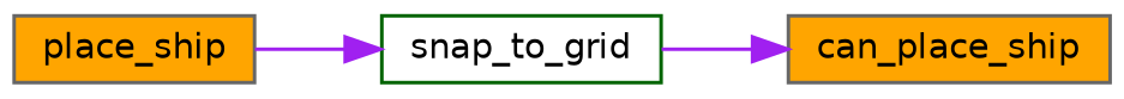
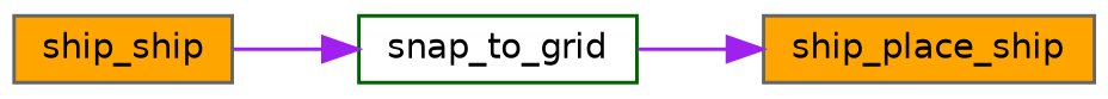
  digraph {
    rankdir=LR
    node [color=gray40 fillcolor=orange fontname=Helvetica fontsize=10 shape=record style=filled]
    edge [arrowhead=normal color=purple fontname=Helvetica fontsize=10 labelfontname=Helvetica labelfontsize=10 style=solid]
-   n1 [fontcolor=black height=0.2 label=place_ship width=0.4]
+   n1 [fontcolor=black height=0.2 label=ship_ship width=0.4]
    n2 [color=darkgreen fillcolor=white height=0.2 label=snap_to_grid width=0.4]
-   n3 [height=0.2 label=can_place_ship width=0.4]
+   n3 [height=0.2 label=ship_place_ship width=0.4]
    n1 -> n2
    n2 -> n3
  }
